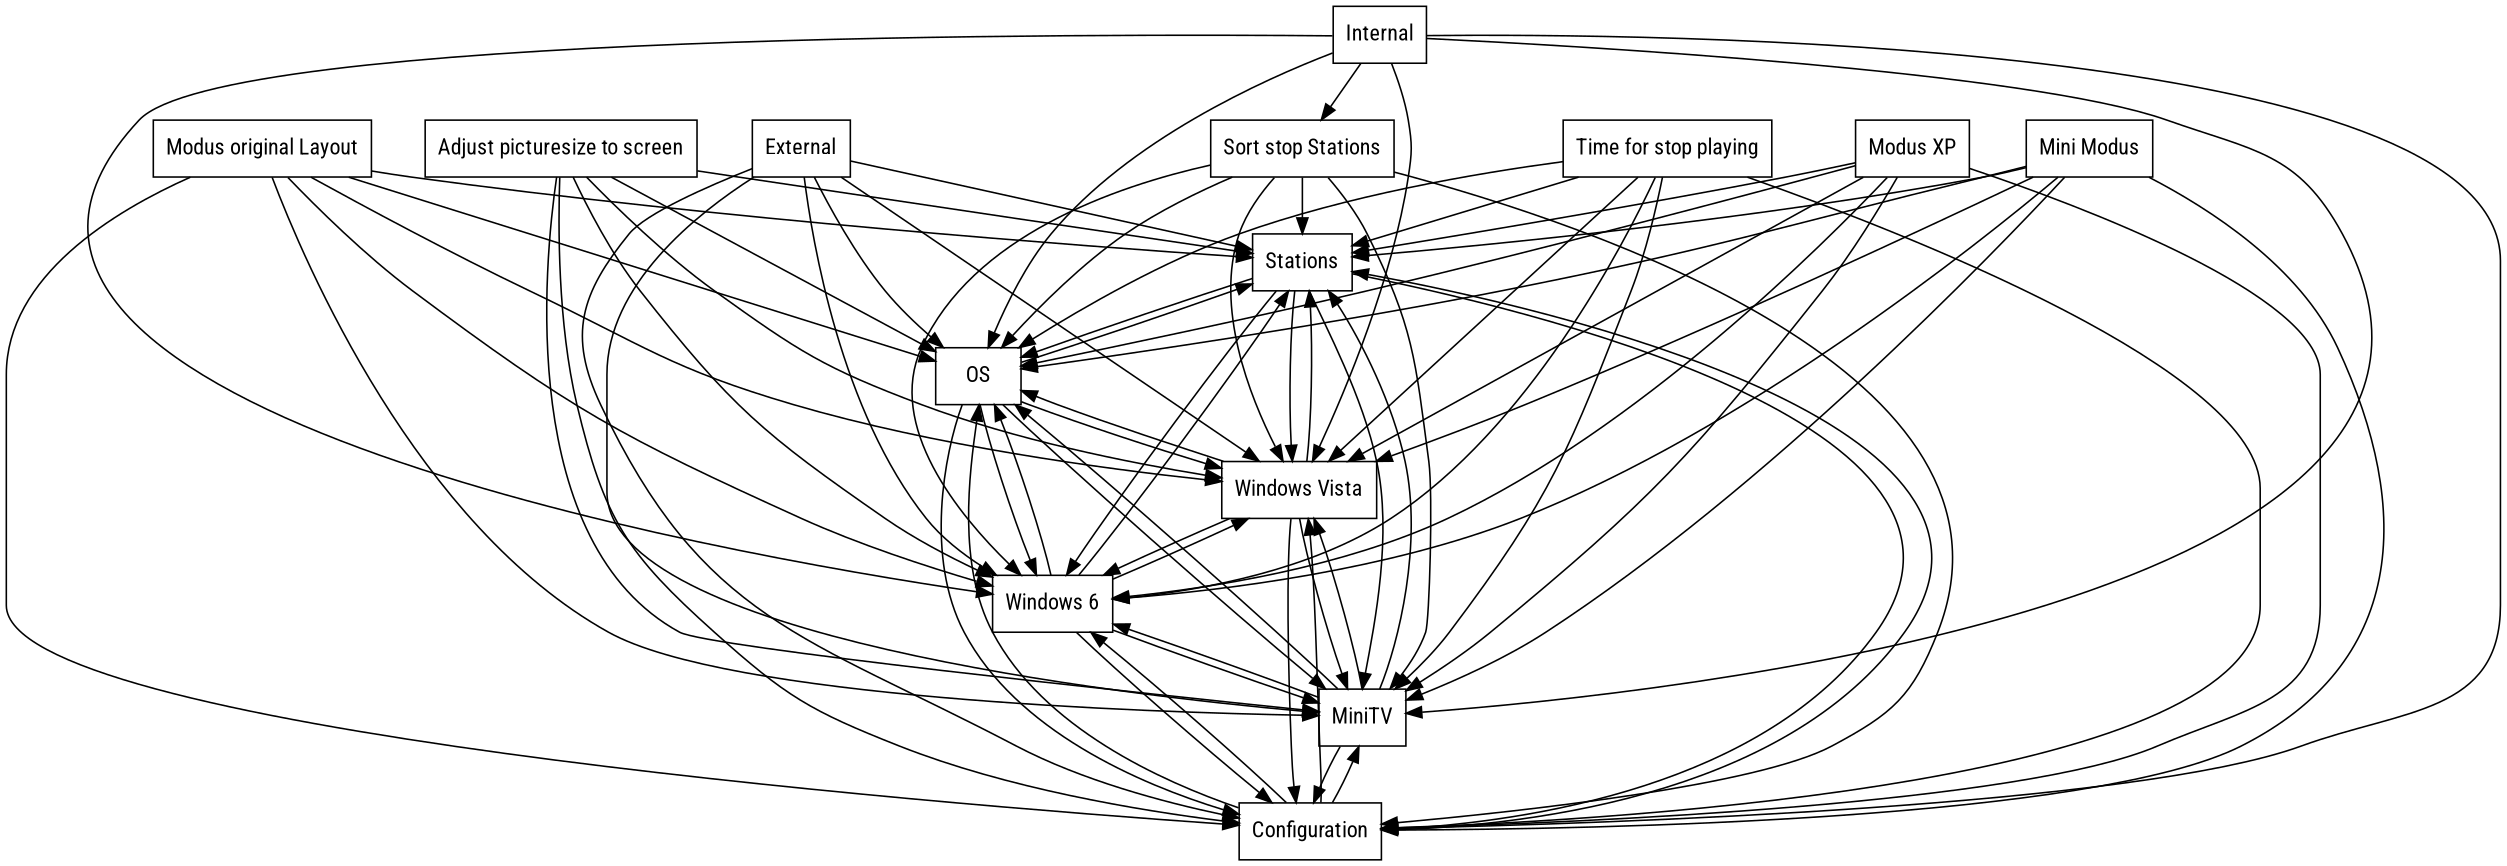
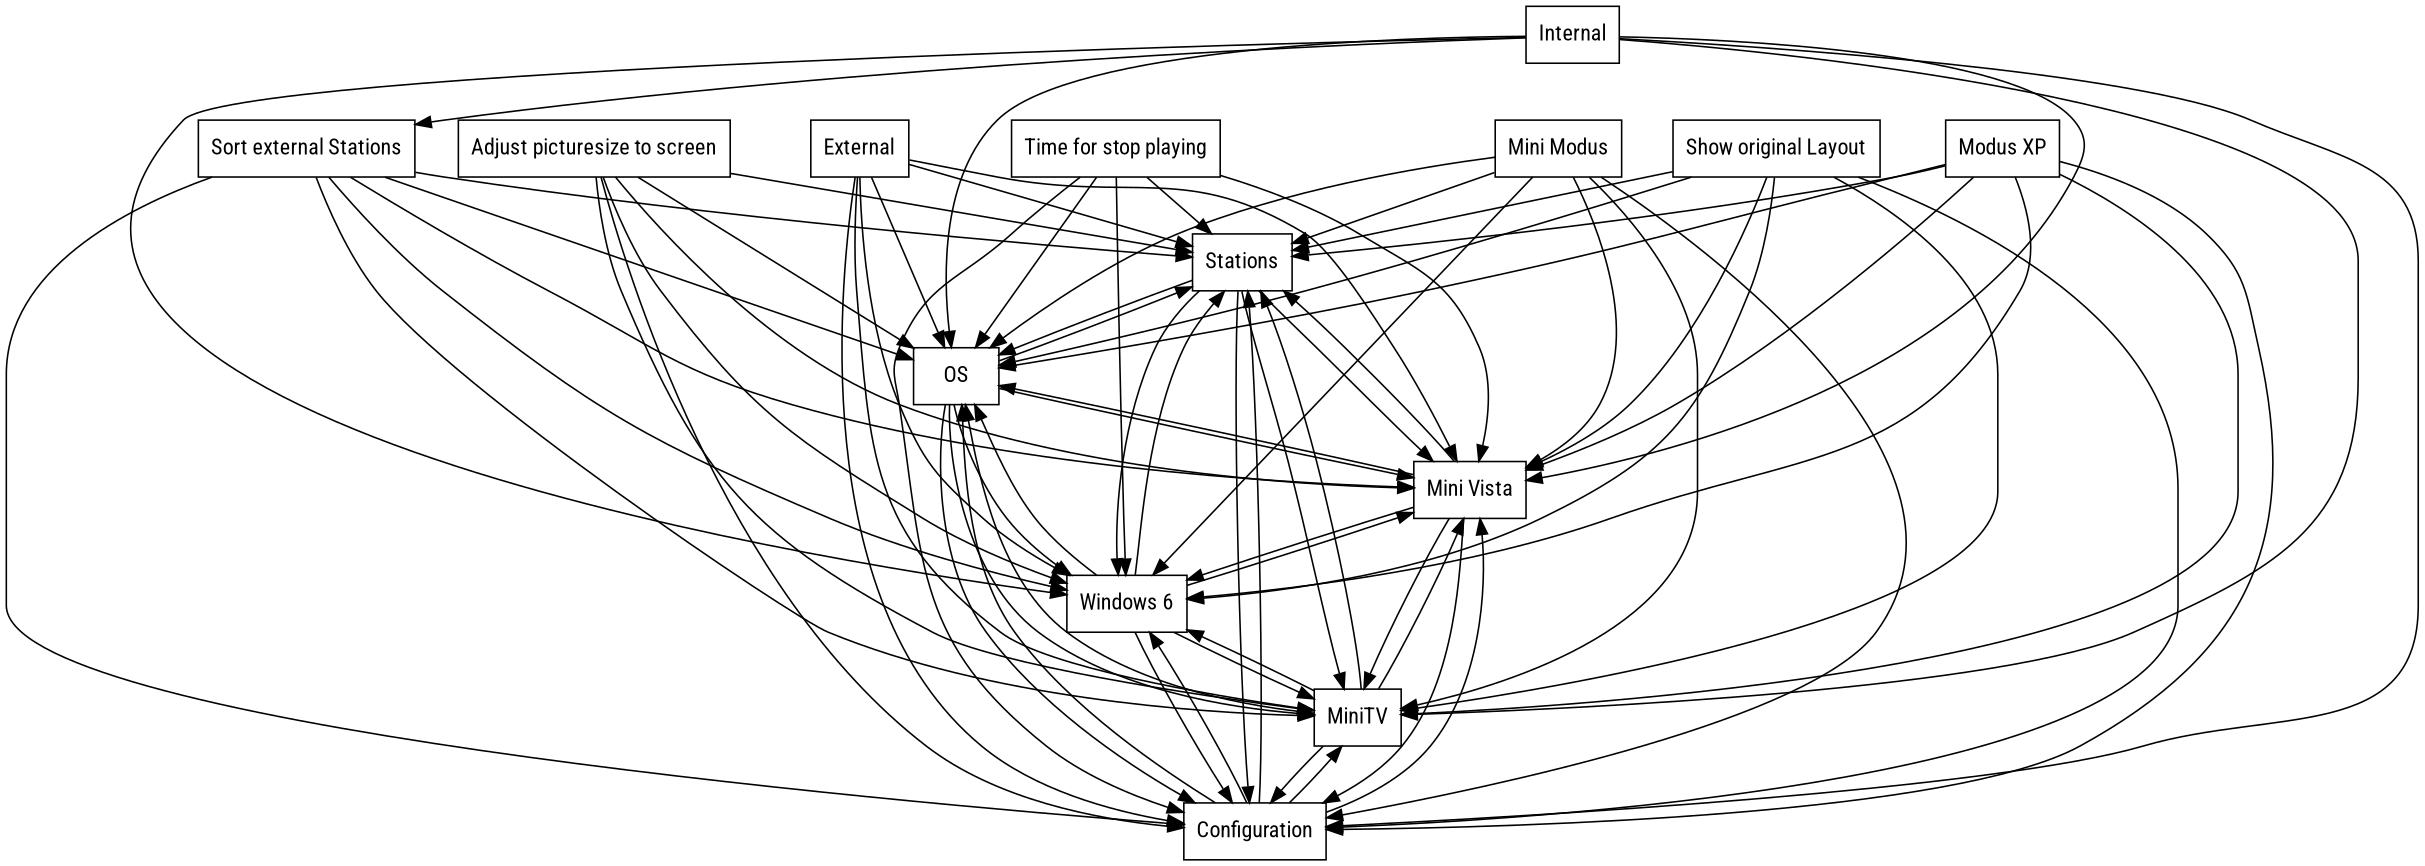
  digraph {
    fontname="Roboto Condensed"
    rankdir=TB
    node [fontname="Roboto Condensed" shape=box]
    edge [arrowhead=normal fontname="Roboto Condensed"]
    n1 [label="Adjust picturesize to screen"]
    n2 [label=Stations]
    n3 [label=OS]
    n4 [label=Configuration]
    n5 [label=MiniTV]
    n6 [label="Windows 6"]
-   n7 [label="Windows Vista"]
+   n7 [label="Mini Vista"]
    n8 [label="Time for stop playing"]
    n9 [label=External]
-   n10 [label="Modus original Layout"]
+   n10 [label="Show original Layout"]
    n11 [label="Modus XP"]
    n12 [label="Mini Modus"]
-   n13 [label="Sort stop Stations"]
+   n13 [label="Sort external Stations"]
    n14 [label=Internal]
    n1 -> n2
    n1 -> n3
    n1 -> n4
    n1 -> n5
    n1 -> n6
    n1 -> n7
    n2 -> n3
    n2 -> n4
    n2 -> n5
    n2 -> n6
    n2 -> n7
    n3 -> n2
    n3 -> n4
    n3 -> n5
    n3 -> n6
    n3 -> n7
    n4 -> n2
    n4 -> n3
    n4 -> n5
    n4 -> n6
    n4 -> n7
    n5 -> n2
    n5 -> n3
    n5 -> n4
    n5 -> n6
    n5 -> n7
    n6 -> n2
    n6 -> n3
    n6 -> n4
    n6 -> n5
    n6 -> n7
    n7 -> n2
    n7 -> n3
    n7 -> n4
    n7 -> n5
    n7 -> n6
    n8 -> n2
    n8 -> n3
    n8 -> n4
-   n8 -> n5
    n8 -> n6
    n8 -> n7
    n9 -> n2
    n9 -> n3
    n9 -> n4
    n9 -> n5
    n9 -> n6
    n9 -> n7
    n10 -> n2
    n10 -> n3
    n10 -> n4
    n10 -> n5
    n10 -> n6
    n10 -> n7
    n11 -> n2
    n11 -> n3
    n11 -> n4
    n11 -> n5
    n11 -> n6
    n11 -> n7
    n12 -> n2
    n12 -> n3
    n12 -> n4
    n12 -> n5
    n12 -> n6
    n12 -> n7
    n13 -> n2
    n13 -> n3
    n13 -> n4
    n13 -> n5
    n13 -> n6
    n13 -> n7
    n14 -> n3
    n14 -> n4
    n14 -> n5
    n14 -> n6
    n14 -> n7
    n14 -> n13
  }
